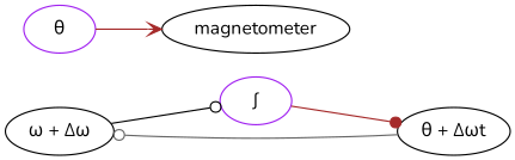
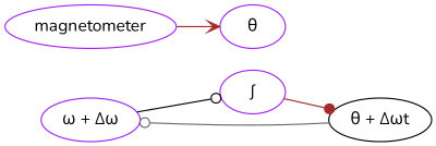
  digraph {
    fontname=Nunito
    rankdir=LR
    node [color=purple fontname=Nunito]
    edge [arrowhead=odot color=brown fontname=Nunito]
-   n1 [color=black label="ω + ∆ω"]
+   n1 [label="ω + ∆ω"]
    n2 [label="∫"]
    n3 [color=black label="θ + ∆ωt"]
    n4 [label="θ"]
-   magnetometer [color=black]
+   magnetometer
    n1 -> n2 [color=black]
    n2 -> n3 [arrowhead=dot]
    n3 -> n1 [color=gray40]
-   n4 -> magnetometer [arrowhead=vee]
+   magnetometer -> n4 [arrowhead=vee]
  }
